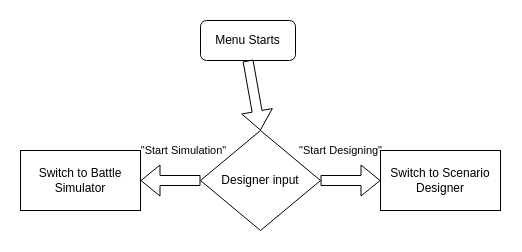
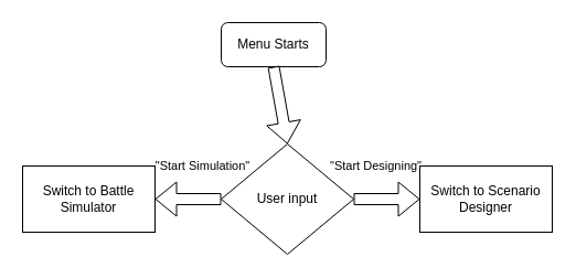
  <mxCell id="0" />
  <mxCell id="1" parent="0" />
  <mxCell id="2" value="Menu Starts" style="rounded=1;whiteSpace=wrap;html=1;" vertex="1" parent="1"><mxGeometry x="200" y="20" width="95" height="40" as="geometry" /></mxCell>
  <mxCell id="3" value="" style="shape=flexArrow;endArrow=classic;html=1;rounded=0;exitX=0.5;exitY=1;exitDx=0;exitDy=0;" edge="1" parent="1" source="2"><mxGeometry width="50" height="50" relative="1" as="geometry"><mxPoint x="270" y="270" as="sourcePoint" /><mxPoint x="260" y="130" as="targetPoint" /></mxGeometry></mxCell>
- <mxCell id="4" value="Designer input" style="rhombus;whiteSpace=wrap;html=1;" vertex="1" parent="1"><mxGeometry x="200" y="130" width="120" height="100" as="geometry" /></mxCell>
+ <mxCell id="4" value="User input" style="rhombus;whiteSpace=wrap;html=1;" vertex="1" parent="1"><mxGeometry x="200" y="130" width="120" height="100" as="geometry" /></mxCell>
  <mxCell id="5" value="&quot;Start Designing&quot;" style="shape=flexArrow;endArrow=classic;html=1;rounded=0;exitX=1;exitY=0.5;exitDx=0;exitDy=0;" edge="1" parent="1" source="4"><mxGeometry x="-0.333" y="30" width="50" height="50" relative="1" as="geometry"><mxPoint x="270" y="90" as="sourcePoint" /><mxPoint x="380" y="180" as="targetPoint" /><mxPoint as="offset" /></mxGeometry></mxCell>
  <mxCell id="6" value="Switch to Scenario Designer" style="rounded=0;whiteSpace=wrap;html=1;" vertex="1" parent="1"><mxGeometry x="380" y="150" width="120" height="60" as="geometry" /></mxCell>
  <mxCell id="7" value="Switch to Battle Simulator" style="rounded=0;whiteSpace=wrap;html=1;" vertex="1" parent="1"><mxGeometry x="20" y="150" width="120" height="60" as="geometry" /></mxCell>
  <mxCell id="8" value="&quot;Start Simulation&quot;" style="shape=flexArrow;endArrow=classic;html=1;rounded=0;exitX=0;exitY=0.5;exitDx=0;exitDy=0;" edge="1" parent="1" source="4"><mxGeometry x="-0.429" y="-30" width="50" height="50" relative="1" as="geometry"><mxPoint x="330" y="190" as="sourcePoint" /><mxPoint x="140" y="180" as="targetPoint" /><mxPoint as="offset" /></mxGeometry></mxCell>
